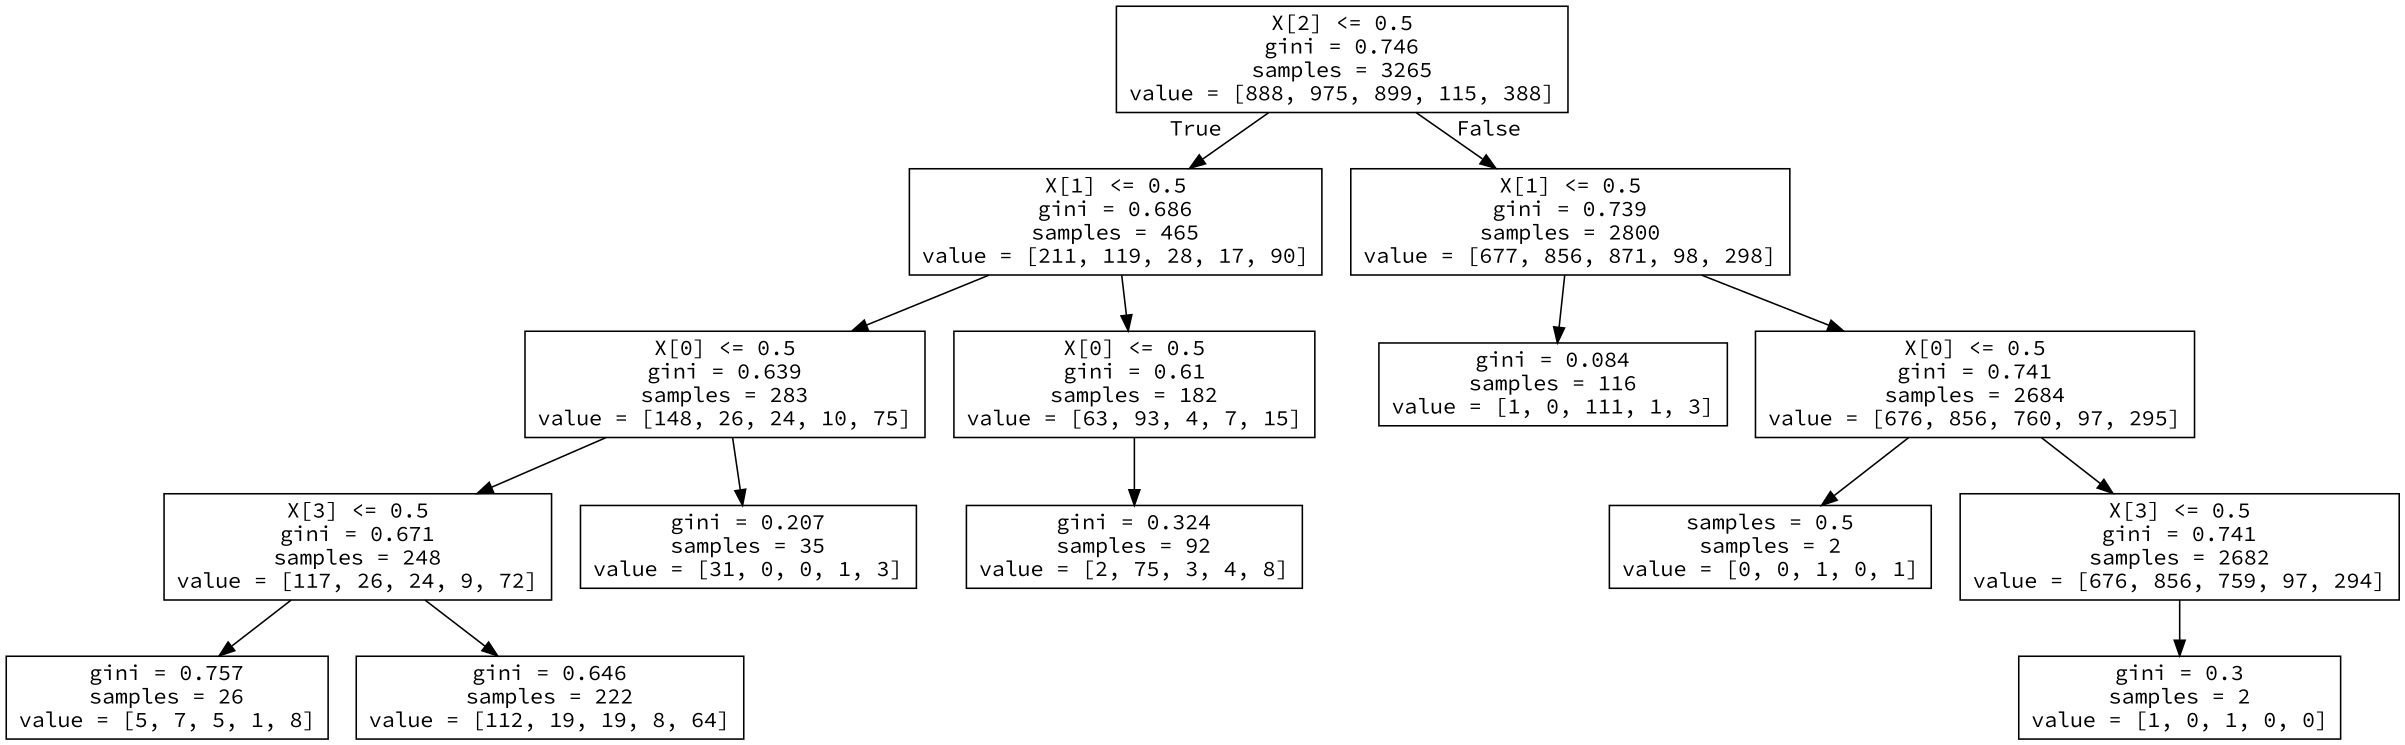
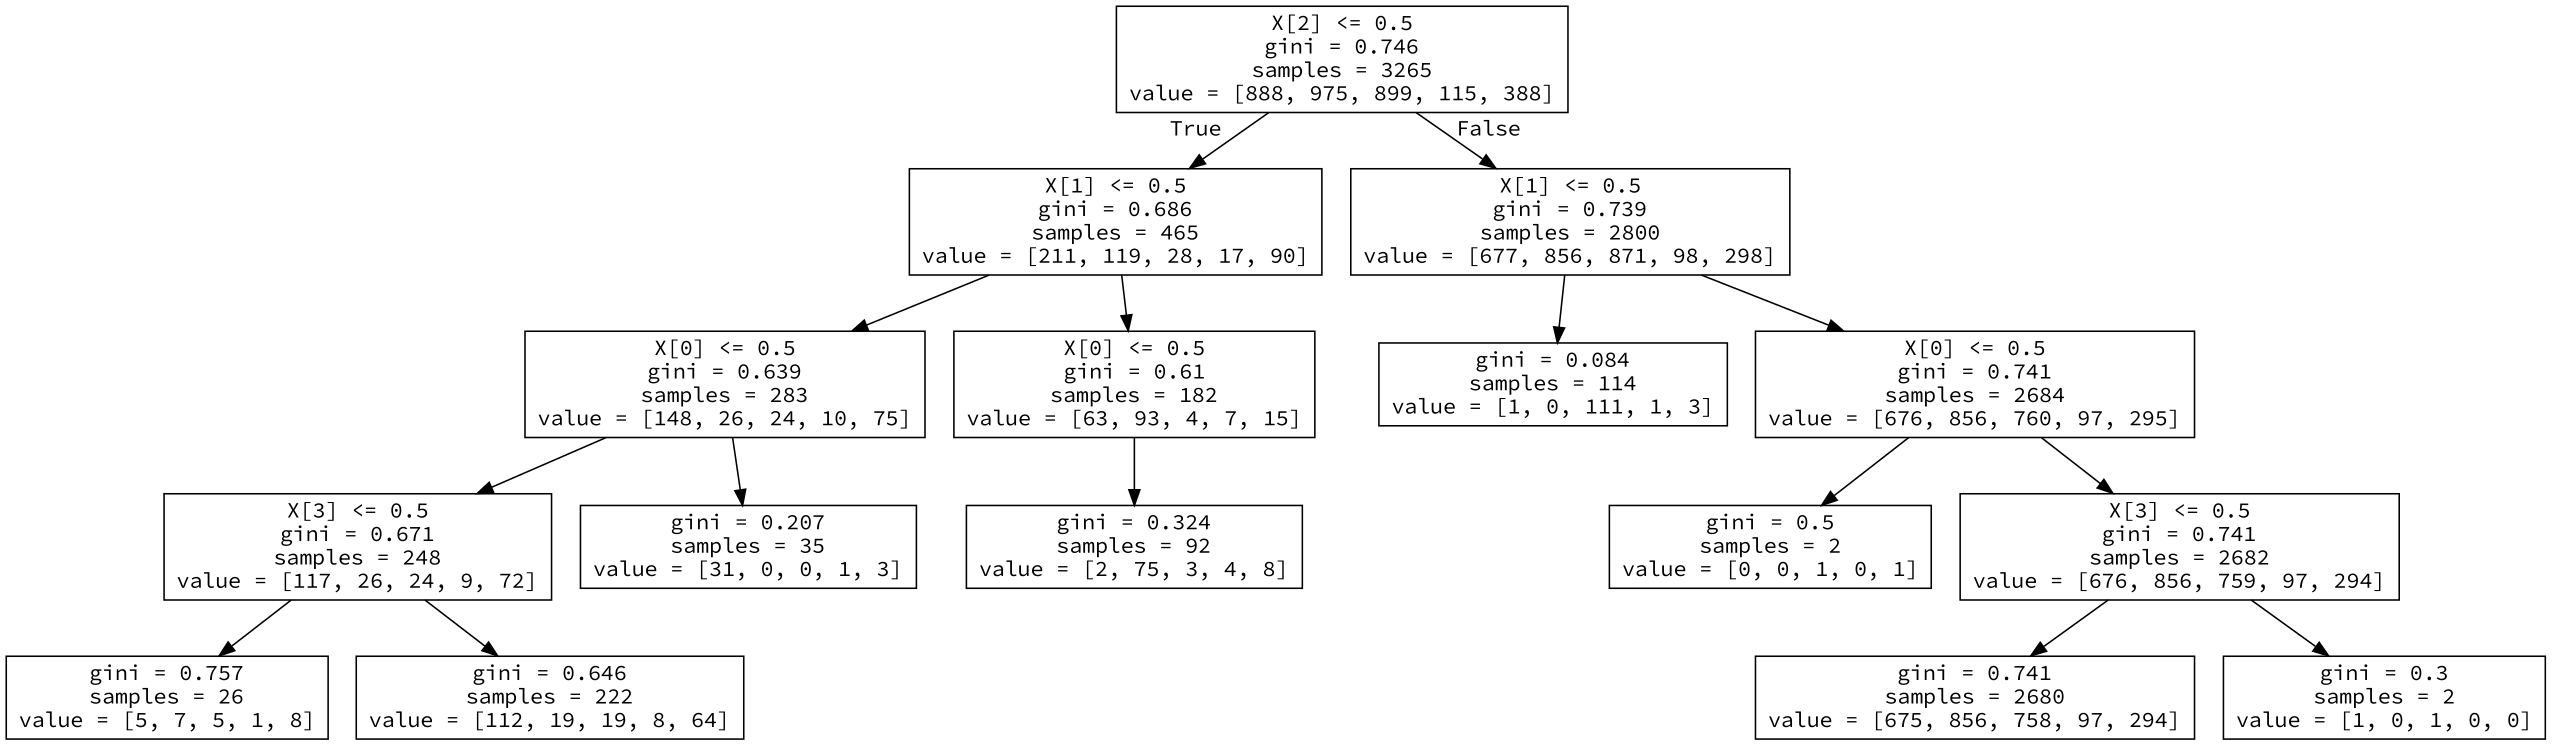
  digraph {
    fontname="Source Code Pro"
    node [fontname="Source Code Pro" shape=box]
    edge [fontname="Source Code Pro"]
    n1 [label="X[2] <= 0.5\ngini = 0.746\nsamples = 3265\nvalue = [888, 975, 899, 115, 388]"]
    n2 [label="X[1] <= 0.5\ngini = 0.686\nsamples = 465\nvalue = [211, 119, 28, 17, 90]"]
    n3 [label="X[1] <= 0.5\ngini = 0.739\nsamples = 2800\nvalue = [677, 856, 871, 98, 298]"]
    n4 [label="X[0] <= 0.5\ngini = 0.639\nsamples = 283\nvalue = [148, 26, 24, 10, 75]"]
    n5 [label="X[0] <= 0.5\ngini = 0.61\nsamples = 182\nvalue = [63, 93, 4, 7, 15]"]
-   n6 [label="gini = 0.084\nsamples = 116\nvalue = [1, 0, 111, 1, 3]"]
+   n6 [label="gini = 0.084\nsamples = 114\nvalue = [1, 0, 111, 1, 3]"]
    n7 [label="X[0] <= 0.5\ngini = 0.741\nsamples = 2684\nvalue = [676, 856, 760, 97, 295]"]
    n8 [label="X[3] <= 0.5\ngini = 0.671\nsamples = 248\nvalue = [117, 26, 24, 9, 72]"]
    n9 [label="gini = 0.207\nsamples = 35\nvalue = [31, 0, 0, 1, 3]"]
    n10 [label="gini = 0.324\nsamples = 92\nvalue = [2, 75, 3, 4, 8]"]
    n11 [label="gini = 0.757\nsamples = 26\nvalue = [5, 7, 5, 1, 8]"]
    n12 [label="gini = 0.646\nsamples = 222\nvalue = [112, 19, 19, 8, 64]"]
-   n13 [label="samples = 0.5\nsamples = 2\nvalue = [0, 0, 1, 0, 1]"]
+   n13 [label="gini = 0.5\nsamples = 2\nvalue = [0, 0, 1, 0, 1]"]
    n14 [label="X[3] <= 0.5\ngini = 0.741\nsamples = 2682\nvalue = [676, 856, 759, 97, 294]"]
+   n15 [label="gini = 0.741\nsamples = 2680\nvalue = [675, 856, 758, 97, 294]"]
    n16 [label="gini = 0.3\nsamples = 2\nvalue = [1, 0, 1, 0, 0]"]
    n1 -> n2 [headlabel=True labelangle=45 labeldistance=2.5]
    n1 -> n3 [headlabel=False labelangle=-45 labeldistance=2.5]
    n2 -> n4
    n2 -> n5
    n3 -> n6
    n3 -> n7
    n4 -> n8
    n4 -> n9
    n5 -> n10
    n7 -> n13
    n7 -> n14
    n8 -> n11
    n8 -> n12
+   n14 -> n15
    n14 -> n16
  }
